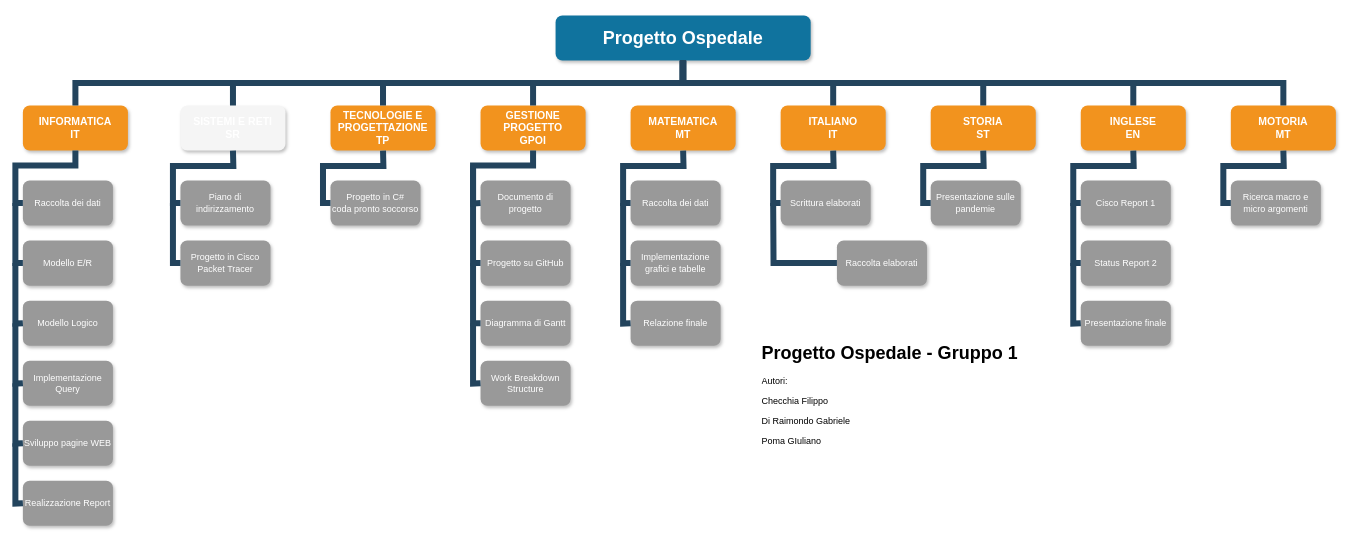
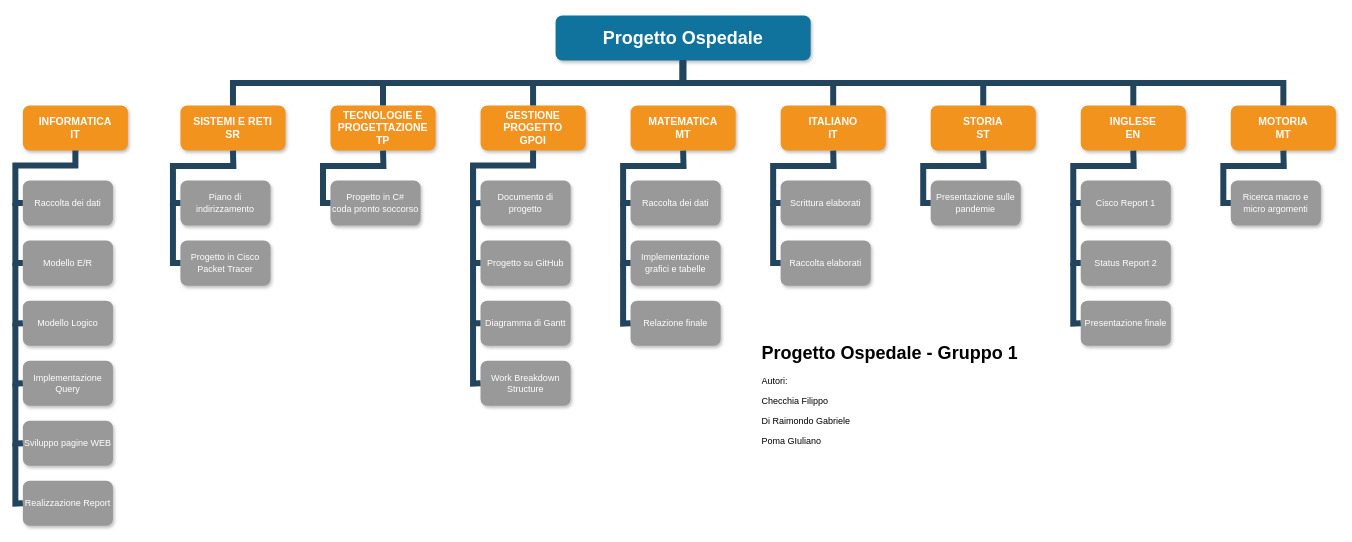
  <mxCell id="0" />
  <mxCell id="1" parent="0" />
  <mxCell id="2" value="Progetto Ospedale" style="whiteSpace=wrap;rounded=1;shadow=1;fillColor=#10739E;strokeColor=none;fontColor=#FFFFFF;fontStyle=1;fontSize=24" parent="1" vertex="1"><mxGeometry x="740" y="20" width="340" height="60" as="geometry" /></mxCell>
  <mxCell id="3" value="INFORMATICA&#10;IT" style="whiteSpace=wrap;rounded=1;fillColor=#F2931E;strokeColor=none;shadow=1;fontColor=#FFFFFF;fontStyle=1;fontSize=14" parent="1" vertex="1"><mxGeometry x="30" y="140" width="140" height="60" as="geometry" /></mxCell>
- <mxCell id="4" value="SISTEMI E RETI&#10;SR" style="whiteSpace=wrap;rounded=1;fillColor=#f5f5f5;strokeColor=none;shadow=1;fontColor=#FFFFFF;fontStyle=1;fontSize=14;" parent="1" vertex="1"><mxGeometry x="240" y="140" width="140" height="60" as="geometry" /></mxCell>
+ <mxCell id="4" value="SISTEMI E RETI&#10;SR" style="whiteSpace=wrap;rounded=1;fillColor=#F2931E;strokeColor=none;shadow=1;fontColor=#FFFFFF;fontStyle=1;fontSize=14" parent="1" vertex="1"><mxGeometry x="240" y="140" width="140" height="60" as="geometry" /></mxCell>
  <mxCell id="5" value="MOTORIA&#10;MT" style="whiteSpace=wrap;rounded=1;fillColor=#F2931E;strokeColor=none;shadow=1;fontColor=#FFFFFF;fontStyle=1;fontSize=14" parent="1" vertex="1"><mxGeometry x="1640" y="140" width="140" height="60" as="geometry" /></mxCell>
  <mxCell id="6" value="TECNOLOGIE E PROGETTAZIONE&#10;TP" style="whiteSpace=wrap;rounded=1;fillColor=#F2931E;strokeColor=none;shadow=1;fontColor=#FFFFFF;fontStyle=1;fontSize=14" parent="1" vertex="1"><mxGeometry x="440" y="140" width="140" height="60" as="geometry" /></mxCell>
  <mxCell id="7" value="GESTIONE PROGETTO&#10;GPOI" style="whiteSpace=wrap;rounded=1;fillColor=#F2931E;strokeColor=none;shadow=1;fontColor=#FFFFFF;fontStyle=1;fontSize=14" parent="1" vertex="1"><mxGeometry x="640" y="140" width="140" height="60" as="geometry" /></mxCell>
  <mxCell id="8" value="MATEMATICA&#10;MT" style="whiteSpace=wrap;rounded=1;fillColor=#F2931E;strokeColor=none;shadow=1;fontColor=#FFFFFF;fontStyle=1;fontSize=14" parent="1" vertex="1"><mxGeometry x="840" y="140" width="140" height="60" as="geometry" /></mxCell>
  <mxCell id="9" value="Raccolta dei dati" style="whiteSpace=wrap;rounded=1;fillColor=#999999;strokeColor=none;shadow=1;fontColor=#FFFFFF;fontStyle=0" parent="1" vertex="1"><mxGeometry x="30" y="240" width="120" height="60" as="geometry" /></mxCell>
  <mxCell id="10" value="Modello E/R" style="whiteSpace=wrap;rounded=1;fillColor=#999999;strokeColor=none;shadow=1;fontColor=#FFFFFF;fontStyle=0" parent="1" vertex="1"><mxGeometry x="30" y="320" width="120" height="60" as="geometry" /></mxCell>
  <mxCell id="11" value="Modello Logico" style="whiteSpace=wrap;rounded=1;fillColor=#999999;strokeColor=none;shadow=1;fontColor=#FFFFFF;fontStyle=0" parent="1" vertex="1"><mxGeometry x="30" y="400" width="120" height="60" as="geometry" /></mxCell>
  <mxCell id="12" value="Implementazione Query" style="whiteSpace=wrap;rounded=1;fillColor=#999999;strokeColor=none;shadow=1;fontColor=#FFFFFF;fontStyle=0" parent="1" vertex="1"><mxGeometry x="30" y="480" width="120" height="60" as="geometry" /></mxCell>
  <mxCell id="13" value="Sviluppo pagine WEB" style="whiteSpace=wrap;rounded=1;fillColor=#999999;strokeColor=none;shadow=1;fontColor=#FFFFFF;fontStyle=0" parent="1" vertex="1"><mxGeometry x="30" y="560" width="120" height="60" as="geometry" /></mxCell>
- <mxCell id="14" value="" style="edgeStyle=elbowEdgeStyle;elbow=vertical;rounded=0;fontColor=#000000;endArrow=none;endFill=0;strokeWidth=8;strokeColor=#23445D;" parent="1" source="2" target="3" edge="1"><mxGeometry width="100" height="100" relative="1" as="geometry"><mxPoint x="280" y="110" as="sourcePoint" /><mxPoint x="380" y="10" as="targetPoint" /></mxGeometry></mxCell>
  <mxCell id="15" value="" style="edgeStyle=elbowEdgeStyle;elbow=vertical;rounded=0;fontColor=#000000;endArrow=none;endFill=0;strokeWidth=8;strokeColor=#23445D;" parent="1" source="2" target="4" edge="1"><mxGeometry width="100" height="100" relative="1" as="geometry"><mxPoint x="290" y="120" as="sourcePoint" /><mxPoint x="390" y="20" as="targetPoint" /></mxGeometry></mxCell>
  <mxCell id="16" value="" style="edgeStyle=elbowEdgeStyle;elbow=vertical;rounded=0;fontColor=#000000;endArrow=none;endFill=0;strokeWidth=8;strokeColor=#23445D;" parent="1" source="2" target="6" edge="1"><mxGeometry width="100" height="100" relative="1" as="geometry"><mxPoint x="300" y="130" as="sourcePoint" /><mxPoint x="400" y="30" as="targetPoint" /></mxGeometry></mxCell>
  <mxCell id="17" value="" style="edgeStyle=elbowEdgeStyle;elbow=vertical;rounded=0;fontColor=#000000;endArrow=none;endFill=0;strokeWidth=8;strokeColor=#23445D;" parent="1" source="2" target="7" edge="1"><mxGeometry width="100" height="100" relative="1" as="geometry"><mxPoint x="310" y="140" as="sourcePoint" /><mxPoint x="410" y="40" as="targetPoint" /></mxGeometry></mxCell>
  <mxCell id="18" value="" style="edgeStyle=elbowEdgeStyle;elbow=vertical;rounded=0;fontColor=#000000;endArrow=none;endFill=0;strokeWidth=8;strokeColor=#23445D;" parent="1" source="2" target="5" edge="1"><mxGeometry width="100" height="100" relative="1" as="geometry"><mxPoint x="330" y="160" as="sourcePoint" /><mxPoint x="430" y="60" as="targetPoint" /></mxGeometry></mxCell>
  <mxCell id="19" value="" style="edgeStyle=orthogonalEdgeStyle;elbow=vertical;rounded=0;fontColor=#000000;endArrow=none;endFill=0;strokeWidth=8;strokeColor=#23445D;entryX=0.5;entryY=1;entryDx=0;entryDy=0;exitX=0;exitY=0.5;exitDx=0;exitDy=0;" edge="1" parent="1" source="9" target="3"><mxGeometry width="100" height="100" relative="1" as="geometry"><mxPoint x="0" y="250" as="sourcePoint" /><mxPoint x="50" y="270" as="targetPoint" /></mxGeometry></mxCell>
  <mxCell id="20" value="Realizzazione Report" style="whiteSpace=wrap;rounded=1;fillColor=#999999;strokeColor=none;shadow=1;fontColor=#FFFFFF;fontStyle=0" vertex="1" parent="1"><mxGeometry x="30" y="640" width="120" height="60" as="geometry" /></mxCell>
  <mxCell id="21" value="" style="edgeStyle=orthogonalEdgeStyle;elbow=vertical;rounded=0;fontColor=#000000;endArrow=none;endFill=0;strokeWidth=8;strokeColor=#23445D;entryX=0.5;entryY=1;entryDx=0;entryDy=0;exitX=0;exitY=0.5;exitDx=0;exitDy=0;" edge="1" parent="1" source="10"><mxGeometry width="100" height="100" relative="1" as="geometry"><mxPoint x="-50" y="340" as="sourcePoint" /><mxPoint x="20" y="270" as="targetPoint" /></mxGeometry></mxCell>
  <mxCell id="22" value="" style="edgeStyle=orthogonalEdgeStyle;elbow=vertical;rounded=0;fontColor=#000000;endArrow=none;endFill=0;strokeWidth=8;strokeColor=#23445D;entryX=0.5;entryY=1;entryDx=0;entryDy=0;exitX=0;exitY=0.5;exitDx=0;exitDy=0;" edge="1" parent="1"><mxGeometry width="100" height="100" relative="1" as="geometry"><mxPoint x="30" y="430" as="sourcePoint" /><mxPoint x="20" y="350" as="targetPoint" /></mxGeometry></mxCell>
  <mxCell id="23" value="" style="edgeStyle=orthogonalEdgeStyle;elbow=vertical;rounded=0;fontColor=#000000;endArrow=none;endFill=0;strokeWidth=8;strokeColor=#23445D;entryX=0.5;entryY=1;entryDx=0;entryDy=0;exitX=0;exitY=0.5;exitDx=0;exitDy=0;" edge="1" parent="1"><mxGeometry width="100" height="100" relative="1" as="geometry"><mxPoint x="30" y="510" as="sourcePoint" /><mxPoint x="20" y="430" as="targetPoint" /></mxGeometry></mxCell>
  <mxCell id="24" value="" style="edgeStyle=orthogonalEdgeStyle;elbow=vertical;rounded=0;fontColor=#000000;endArrow=none;endFill=0;strokeWidth=8;strokeColor=#23445D;entryX=0.5;entryY=1;entryDx=0;entryDy=0;exitX=0;exitY=0.5;exitDx=0;exitDy=0;" edge="1" parent="1"><mxGeometry width="100" height="100" relative="1" as="geometry"><mxPoint x="30" y="590" as="sourcePoint" /><mxPoint x="20" y="510" as="targetPoint" /></mxGeometry></mxCell>
  <mxCell id="25" value="" style="edgeStyle=orthogonalEdgeStyle;elbow=vertical;rounded=0;fontColor=#000000;endArrow=none;endFill=0;strokeWidth=8;strokeColor=#23445D;entryX=0.5;entryY=1;entryDx=0;entryDy=0;exitX=0;exitY=0.5;exitDx=0;exitDy=0;" edge="1" parent="1"><mxGeometry width="100" height="100" relative="1" as="geometry"><mxPoint x="30" y="670" as="sourcePoint" /><mxPoint x="20" y="590" as="targetPoint" /></mxGeometry></mxCell>
  <mxCell id="26" value="Piano di indirizzamento" style="whiteSpace=wrap;rounded=1;fillColor=#999999;strokeColor=none;shadow=1;fontColor=#FFFFFF;fontStyle=0" vertex="1" parent="1"><mxGeometry x="240" y="240" width="120" height="60" as="geometry" /></mxCell>
  <mxCell id="27" value="Progetto in Cisco Packet Tracer" style="whiteSpace=wrap;rounded=1;fillColor=#999999;strokeColor=none;shadow=1;fontColor=#FFFFFF;fontStyle=0" vertex="1" parent="1"><mxGeometry x="240" y="320" width="120" height="60" as="geometry" /></mxCell>
  <mxCell id="28" value="" style="edgeStyle=orthogonalEdgeStyle;elbow=vertical;rounded=0;fontColor=#000000;endArrow=none;endFill=0;strokeWidth=8;strokeColor=#23445D;entryX=0.5;entryY=1;entryDx=0;entryDy=0;exitX=0;exitY=0.5;exitDx=0;exitDy=0;" edge="1" parent="1" source="26"><mxGeometry width="100" height="100" relative="1" as="geometry"><mxPoint x="210" y="250" as="sourcePoint" /><mxPoint x="310" y="200" as="targetPoint" /></mxGeometry></mxCell>
  <mxCell id="29" value="" style="edgeStyle=orthogonalEdgeStyle;elbow=vertical;rounded=0;fontColor=#000000;endArrow=none;endFill=0;strokeWidth=8;strokeColor=#23445D;entryX=0.5;entryY=1;entryDx=0;entryDy=0;exitX=0;exitY=0.5;exitDx=0;exitDy=0;" edge="1" parent="1" source="27"><mxGeometry width="100" height="100" relative="1" as="geometry"><mxPoint x="160" y="340" as="sourcePoint" /><mxPoint x="230" y="270" as="targetPoint" /></mxGeometry></mxCell>
  <mxCell id="30" value="Progetto in C#&#10;coda pronto soccorso" style="whiteSpace=wrap;rounded=1;fillColor=#999999;strokeColor=none;shadow=1;fontColor=#FFFFFF;fontStyle=0" vertex="1" parent="1"><mxGeometry x="440" y="240" width="120" height="60" as="geometry" /></mxCell>
  <mxCell id="31" value="" style="edgeStyle=orthogonalEdgeStyle;elbow=vertical;rounded=0;fontColor=#000000;endArrow=none;endFill=0;strokeWidth=8;strokeColor=#23445D;entryX=0.5;entryY=1;entryDx=0;entryDy=0;exitX=0;exitY=0.5;exitDx=0;exitDy=0;" edge="1" parent="1" source="30"><mxGeometry width="100" height="100" relative="1" as="geometry"><mxPoint x="410" y="250" as="sourcePoint" /><mxPoint x="510" y="200" as="targetPoint" /></mxGeometry></mxCell>
  <mxCell id="32" value="Progetto su GitHub" style="whiteSpace=wrap;rounded=1;fillColor=#999999;strokeColor=none;shadow=1;fontColor=#FFFFFF;fontStyle=0" vertex="1" parent="1"><mxGeometry x="640" y="320" width="120" height="60" as="geometry" /></mxCell>
  <mxCell id="33" value="Diagramma di Gantt" style="whiteSpace=wrap;rounded=1;fillColor=#999999;strokeColor=none;shadow=1;fontColor=#FFFFFF;fontStyle=0" vertex="1" parent="1"><mxGeometry x="640" y="400" width="120" height="60" as="geometry" /></mxCell>
  <mxCell id="34" value="Work Breakdown Structure" style="whiteSpace=wrap;rounded=1;fillColor=#999999;strokeColor=none;shadow=1;fontColor=#FFFFFF;fontStyle=0" vertex="1" parent="1"><mxGeometry x="640" y="480" width="120" height="60" as="geometry" /></mxCell>
  <mxCell id="35" value="" style="edgeStyle=orthogonalEdgeStyle;elbow=vertical;rounded=0;fontColor=#000000;endArrow=none;endFill=0;strokeWidth=8;strokeColor=#23445D;entryX=0.5;entryY=1;entryDx=0;entryDy=0;exitX=0;exitY=0.5;exitDx=0;exitDy=0;" edge="1" parent="1" source="32"><mxGeometry width="100" height="100" relative="1" as="geometry"><mxPoint x="610" y="250" as="sourcePoint" /><mxPoint x="710" y="200" as="targetPoint" /><Array as="points"><mxPoint x="630" y="350" /><mxPoint x="630" y="220" /><mxPoint x="710" y="220" /></Array></mxGeometry></mxCell>
  <mxCell id="36" value="" style="edgeStyle=orthogonalEdgeStyle;elbow=vertical;rounded=0;fontColor=#000000;endArrow=none;endFill=0;strokeWidth=8;strokeColor=#23445D;entryX=0.5;entryY=1;entryDx=0;entryDy=0;exitX=0;exitY=0.5;exitDx=0;exitDy=0;" edge="1" parent="1" source="33"><mxGeometry width="100" height="100" relative="1" as="geometry"><mxPoint x="560" y="420" as="sourcePoint" /><mxPoint x="630" y="350" as="targetPoint" /></mxGeometry></mxCell>
  <mxCell id="37" value="" style="edgeStyle=orthogonalEdgeStyle;elbow=vertical;rounded=0;fontColor=#000000;endArrow=none;endFill=0;strokeWidth=8;strokeColor=#23445D;entryX=0.5;entryY=1;entryDx=0;entryDy=0;exitX=0;exitY=0.5;exitDx=0;exitDy=0;" edge="1" parent="1"><mxGeometry width="100" height="100" relative="1" as="geometry"><mxPoint x="640" y="510" as="sourcePoint" /><mxPoint x="630" y="430" as="targetPoint" /></mxGeometry></mxCell>
  <mxCell id="38" value="Raccolta dei dati" style="whiteSpace=wrap;rounded=1;fillColor=#999999;strokeColor=none;shadow=1;fontColor=#FFFFFF;fontStyle=0" vertex="1" parent="1"><mxGeometry x="840" y="240" width="120" height="60" as="geometry" /></mxCell>
  <mxCell id="39" value="Implementazione grafici e tabelle" style="whiteSpace=wrap;rounded=1;fillColor=#999999;strokeColor=none;shadow=1;fontColor=#FFFFFF;fontStyle=0" vertex="1" parent="1"><mxGeometry x="840" y="320" width="120" height="60" as="geometry" /></mxCell>
  <mxCell id="40" value="Relazione finale" style="whiteSpace=wrap;rounded=1;fillColor=#999999;strokeColor=none;shadow=1;fontColor=#FFFFFF;fontStyle=0" vertex="1" parent="1"><mxGeometry x="840" y="400" width="120" height="60" as="geometry" /></mxCell>
  <mxCell id="41" value="" style="edgeStyle=orthogonalEdgeStyle;elbow=vertical;rounded=0;fontColor=#000000;endArrow=none;endFill=0;strokeWidth=8;strokeColor=#23445D;entryX=0.5;entryY=1;entryDx=0;entryDy=0;exitX=0;exitY=0.5;exitDx=0;exitDy=0;" edge="1" parent="1" source="38"><mxGeometry width="100" height="100" relative="1" as="geometry"><mxPoint x="810" y="250" as="sourcePoint" /><mxPoint x="910" y="200" as="targetPoint" /></mxGeometry></mxCell>
  <mxCell id="42" value="" style="edgeStyle=orthogonalEdgeStyle;elbow=vertical;rounded=0;fontColor=#000000;endArrow=none;endFill=0;strokeWidth=8;strokeColor=#23445D;entryX=0.5;entryY=1;entryDx=0;entryDy=0;exitX=0;exitY=0.5;exitDx=0;exitDy=0;" edge="1" parent="1" source="39"><mxGeometry width="100" height="100" relative="1" as="geometry"><mxPoint x="760" y="340" as="sourcePoint" /><mxPoint x="830" y="270" as="targetPoint" /></mxGeometry></mxCell>
  <mxCell id="43" value="" style="edgeStyle=orthogonalEdgeStyle;elbow=vertical;rounded=0;fontColor=#000000;endArrow=none;endFill=0;strokeWidth=8;strokeColor=#23445D;entryX=0.5;entryY=1;entryDx=0;entryDy=0;exitX=0;exitY=0.5;exitDx=0;exitDy=0;" edge="1" parent="1"><mxGeometry width="100" height="100" relative="1" as="geometry"><mxPoint x="840" y="430" as="sourcePoint" /><mxPoint x="830" y="350" as="targetPoint" /></mxGeometry></mxCell>
  <mxCell id="44" value="ITALIANO&#10;IT" style="whiteSpace=wrap;rounded=1;fillColor=#F2931E;strokeColor=none;shadow=1;fontColor=#FFFFFF;fontStyle=1;fontSize=14" vertex="1" parent="1"><mxGeometry x="1040" y="140" width="140" height="60" as="geometry" /></mxCell>
  <mxCell id="45" value="Scrittura elaborati" style="whiteSpace=wrap;rounded=1;fillColor=#999999;strokeColor=none;shadow=1;fontColor=#FFFFFF;fontStyle=0" vertex="1" parent="1"><mxGeometry x="1040" y="240" width="120" height="60" as="geometry" /></mxCell>
- <mxCell id="46" value="Raccolta elaborati" style="whiteSpace=wrap;rounded=1;fillColor=#999999;strokeColor=none;shadow=1;fontColor=#FFFFFF;fontStyle=0" vertex="1" parent="1"><mxGeometry x="1115" y="320" width="120" height="60" as="geometry" /></mxCell>
+ <mxCell id="46" value="Raccolta elaborati" style="whiteSpace=wrap;rounded=1;fillColor=#999999;strokeColor=none;shadow=1;fontColor=#FFFFFF;fontStyle=0" vertex="1" parent="1"><mxGeometry x="1040" y="320" width="120" height="60" as="geometry" /></mxCell>
  <mxCell id="47" value="" style="edgeStyle=orthogonalEdgeStyle;elbow=vertical;rounded=0;fontColor=#000000;endArrow=none;endFill=0;strokeWidth=8;strokeColor=#23445D;entryX=0.5;entryY=1;entryDx=0;entryDy=0;exitX=0;exitY=0.5;exitDx=0;exitDy=0;" edge="1" parent="1" source="45"><mxGeometry width="100" height="100" relative="1" as="geometry"><mxPoint x="1010" y="250" as="sourcePoint" /><mxPoint x="1110" y="200" as="targetPoint" /></mxGeometry></mxCell>
  <mxCell id="48" value="" style="edgeStyle=orthogonalEdgeStyle;elbow=vertical;rounded=0;fontColor=#000000;endArrow=none;endFill=0;strokeWidth=8;strokeColor=#23445D;entryX=0.5;entryY=1;entryDx=0;entryDy=0;exitX=0;exitY=0.5;exitDx=0;exitDy=0;" edge="1" parent="1" source="46"><mxGeometry width="100" height="100" relative="1" as="geometry"><mxPoint x="960" y="340" as="sourcePoint" /><mxPoint x="1030" y="270" as="targetPoint" /></mxGeometry></mxCell>
  <mxCell id="49" value="" style="edgeStyle=elbowEdgeStyle;elbow=vertical;rounded=0;fontColor=#000000;endArrow=none;endFill=0;strokeWidth=8;strokeColor=#23445D;exitX=0.5;exitY=1;exitDx=0;exitDy=0;entryX=0.5;entryY=0;entryDx=0;entryDy=0;" edge="1" parent="1" source="2" target="44"><mxGeometry width="100" height="100" relative="1" as="geometry"><mxPoint x="1310" y="86" as="sourcePoint" /><mxPoint x="1110" y="130" as="targetPoint" /><Array as="points"><mxPoint x="1040" y="110" /></Array></mxGeometry></mxCell>
  <mxCell id="50" value="STORIA&#10;ST" style="whiteSpace=wrap;rounded=1;fillColor=#F2931E;strokeColor=none;shadow=1;fontColor=#FFFFFF;fontStyle=1;fontSize=14" vertex="1" parent="1"><mxGeometry x="1240" y="140" width="140" height="60" as="geometry" /></mxCell>
  <mxCell id="51" value="Presentazione sulle pandemie" style="whiteSpace=wrap;rounded=1;fillColor=#999999;strokeColor=none;shadow=1;fontColor=#FFFFFF;fontStyle=0" vertex="1" parent="1"><mxGeometry x="1240" y="240" width="120" height="60" as="geometry" /></mxCell>
  <mxCell id="52" value="" style="edgeStyle=orthogonalEdgeStyle;elbow=vertical;rounded=0;fontColor=#000000;endArrow=none;endFill=0;strokeWidth=8;strokeColor=#23445D;entryX=0.5;entryY=1;entryDx=0;entryDy=0;exitX=0;exitY=0.5;exitDx=0;exitDy=0;" edge="1" parent="1" source="51"><mxGeometry width="100" height="100" relative="1" as="geometry"><mxPoint x="1210" y="250" as="sourcePoint" /><mxPoint x="1310" y="200" as="targetPoint" /></mxGeometry></mxCell>
  <mxCell id="53" value="" style="edgeStyle=elbowEdgeStyle;elbow=vertical;rounded=0;fontColor=#000000;endArrow=none;endFill=0;strokeWidth=8;strokeColor=#23445D;exitX=0.5;exitY=1;exitDx=0;exitDy=0;entryX=0.5;entryY=0;entryDx=0;entryDy=0;" edge="1" parent="1" target="50"><mxGeometry width="100" height="100" relative="1" as="geometry"><mxPoint x="909" y="80" as="sourcePoint" /><mxPoint x="1109" y="146" as="targetPoint" /><Array as="points"><mxPoint x="1039" y="110" /></Array></mxGeometry></mxCell>
  <mxCell id="54" value="Documento di progetto" style="whiteSpace=wrap;rounded=1;fillColor=#999999;strokeColor=none;shadow=1;fontColor=#FFFFFF;fontStyle=0" vertex="1" parent="1"><mxGeometry x="640" y="240" width="120" height="60" as="geometry" /></mxCell>
  <mxCell id="55" value="" style="edgeStyle=orthogonalEdgeStyle;elbow=vertical;rounded=0;fontColor=#000000;endArrow=none;endFill=0;strokeWidth=8;strokeColor=#23445D;exitX=0;exitY=0.5;exitDx=0;exitDy=0;" edge="1" parent="1"><mxGeometry width="100" height="100" relative="1" as="geometry"><mxPoint x="640" y="270" as="sourcePoint" /><mxPoint x="630" y="220" as="targetPoint" /></mxGeometry></mxCell>
  <mxCell id="56" value="INGLESE&#10;EN" style="whiteSpace=wrap;rounded=1;fillColor=#F2931E;strokeColor=none;shadow=1;fontColor=#FFFFFF;fontStyle=1;fontSize=14" vertex="1" parent="1"><mxGeometry x="1440" y="140" width="140" height="60" as="geometry" /></mxCell>
  <mxCell id="57" value="Cisco Report 1" style="whiteSpace=wrap;rounded=1;fillColor=#999999;strokeColor=none;shadow=1;fontColor=#FFFFFF;fontStyle=0" vertex="1" parent="1"><mxGeometry x="1440" y="240" width="120" height="60" as="geometry" /></mxCell>
  <mxCell id="58" value="Status Report 2" style="whiteSpace=wrap;rounded=1;fillColor=#999999;strokeColor=none;shadow=1;fontColor=#FFFFFF;fontStyle=0" vertex="1" parent="1"><mxGeometry x="1440" y="320" width="120" height="60" as="geometry" /></mxCell>
  <mxCell id="59" value="Presentazione finale" style="whiteSpace=wrap;rounded=1;fillColor=#999999;strokeColor=none;shadow=1;fontColor=#FFFFFF;fontStyle=0" vertex="1" parent="1"><mxGeometry x="1440" y="400" width="120" height="60" as="geometry" /></mxCell>
  <mxCell id="60" value="" style="edgeStyle=orthogonalEdgeStyle;elbow=vertical;rounded=0;fontColor=#000000;endArrow=none;endFill=0;strokeWidth=8;strokeColor=#23445D;entryX=0.5;entryY=1;entryDx=0;entryDy=0;exitX=0;exitY=0.5;exitDx=0;exitDy=0;" edge="1" parent="1" source="57"><mxGeometry width="100" height="100" relative="1" as="geometry"><mxPoint x="1410" y="250" as="sourcePoint" /><mxPoint x="1510" y="200" as="targetPoint" /></mxGeometry></mxCell>
  <mxCell id="61" value="" style="edgeStyle=orthogonalEdgeStyle;elbow=vertical;rounded=0;fontColor=#000000;endArrow=none;endFill=0;strokeWidth=8;strokeColor=#23445D;entryX=0.5;entryY=1;entryDx=0;entryDy=0;exitX=0;exitY=0.5;exitDx=0;exitDy=0;" edge="1" parent="1" source="58"><mxGeometry width="100" height="100" relative="1" as="geometry"><mxPoint x="1360" y="340" as="sourcePoint" /><mxPoint x="1430" y="270" as="targetPoint" /></mxGeometry></mxCell>
  <mxCell id="62" value="" style="edgeStyle=orthogonalEdgeStyle;elbow=vertical;rounded=0;fontColor=#000000;endArrow=none;endFill=0;strokeWidth=8;strokeColor=#23445D;entryX=0.5;entryY=1;entryDx=0;entryDy=0;exitX=0;exitY=0.5;exitDx=0;exitDy=0;" edge="1" parent="1"><mxGeometry width="100" height="100" relative="1" as="geometry"><mxPoint x="1440" y="430" as="sourcePoint" /><mxPoint x="1430" y="350" as="targetPoint" /></mxGeometry></mxCell>
  <mxCell id="63" value="" style="edgeStyle=elbowEdgeStyle;elbow=vertical;rounded=0;fontColor=#000000;endArrow=none;endFill=0;strokeWidth=8;strokeColor=#23445D;exitX=0.5;exitY=1;exitDx=0;exitDy=0;entryX=0.5;entryY=0;entryDx=0;entryDy=0;" edge="1" parent="1" target="56"><mxGeometry width="100" height="100" relative="1" as="geometry"><mxPoint x="909.5" y="80" as="sourcePoint" /><mxPoint x="1310.5" y="140" as="targetPoint" /><Array as="points"><mxPoint x="1039.5" y="110" /></Array></mxGeometry></mxCell>
  <mxCell id="64" value="Ricerca macro e micro argomenti" style="whiteSpace=wrap;rounded=1;fillColor=#999999;strokeColor=none;shadow=1;fontColor=#FFFFFF;fontStyle=0" vertex="1" parent="1"><mxGeometry x="1640" y="240" width="120" height="60" as="geometry" /></mxCell>
  <mxCell id="65" value="" style="edgeStyle=orthogonalEdgeStyle;elbow=vertical;rounded=0;fontColor=#000000;endArrow=none;endFill=0;strokeWidth=8;strokeColor=#23445D;entryX=0.5;entryY=1;entryDx=0;entryDy=0;exitX=0;exitY=0.5;exitDx=0;exitDy=0;" edge="1" parent="1" source="64"><mxGeometry width="100" height="100" relative="1" as="geometry"><mxPoint x="1610" y="250" as="sourcePoint" /><mxPoint x="1710" y="200" as="targetPoint" /></mxGeometry></mxCell>
  <mxCell id="66" value="&lt;h1&gt;Progetto Ospedale - Gruppo 1&lt;/h1&gt;&lt;p&gt;Autori:&lt;/p&gt;&lt;p&gt;Checchia Filippo&lt;/p&gt;&lt;p&gt;Di Raimondo Gabriele&lt;/p&gt;&lt;p&gt;Poma GIuliano&lt;/p&gt;" style="text;html=1;strokeColor=none;fillColor=none;spacing=5;spacingTop=-20;whiteSpace=wrap;overflow=hidden;rounded=0;" vertex="1" parent="1"><mxGeometry x="1010" y="450" width="360" height="160" as="geometry" /></mxCell>
